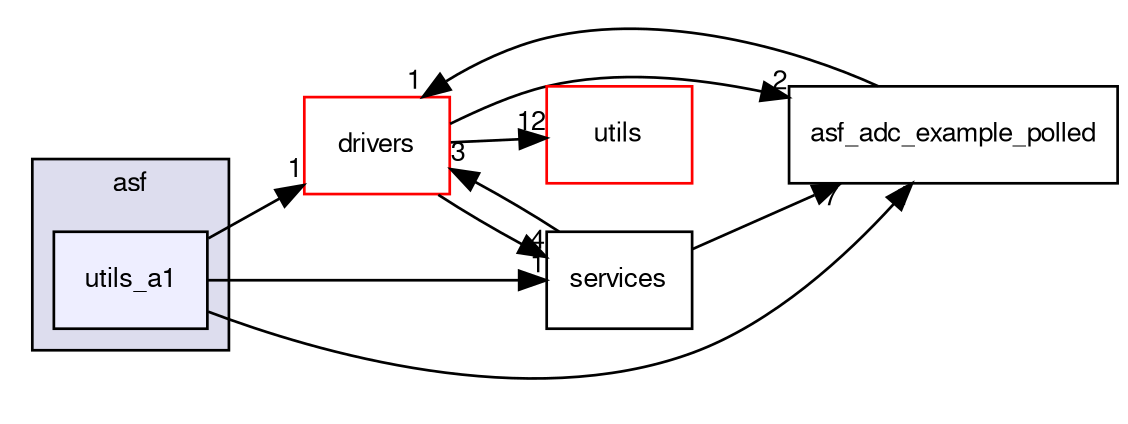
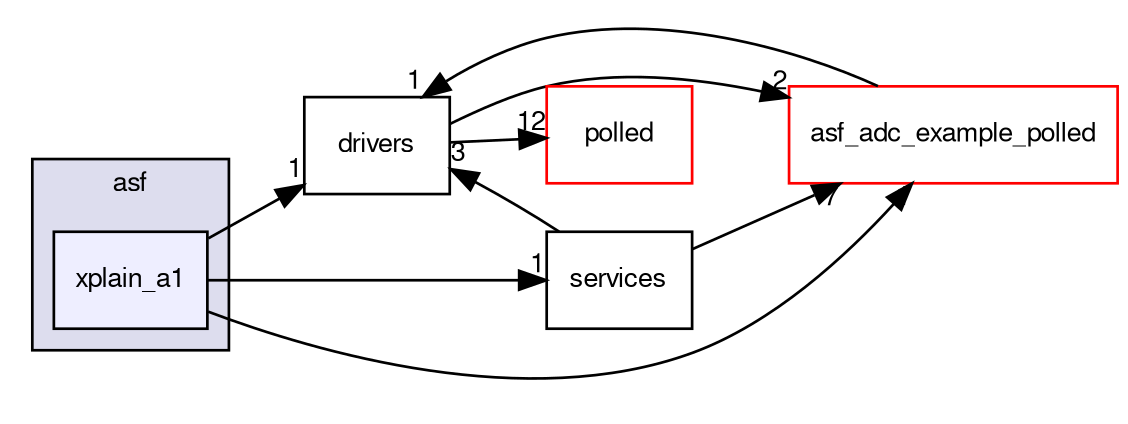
  digraph {
    compound=true
    rankdir=LR
    node [fillcolor=white fontname=FreeSans fontsize=10 shape=box style=filled]
    edge [headlabel=1 labeldistance=1.5 labelfontname=FreeSans labelfontsize=10]
-   n1 [fillcolor="#eeeeff" label=utils_a1 pencolor=black]
-   n2 [color=red label=drivers]
-   n3 [label=asf_adc_example_polled fillcolor="" style=""]
+   n1 [fillcolor="#eeeeff" label=xplain_a1 pencolor=black]
+   n2 [color=black label=drivers]
+   n3 [label=asf_adc_example_polled color=red fillcolor="" style=""]
    n4 [color=black label=services]
-   n5 [color=red label=utils]
+   n5 [color=red label=polled]
    subgraph cluster_1 {
      bgcolor="#ddddee"
      fontname=FreeSans
      fontsize=10
      label=asf
      pencolor=black
      n1
    }
    n1 -> n2
    n1 -> n3
    n1 -> n4
    n2 -> n3 [headlabel=2]
-   n2 -> n4 [headlabel=4]
    n2 -> n5 [headlabel=12]
    n3 -> n2
    n4 -> n2 [headlabel=3]
    n4 -> n3 [headlabel=7]
  }
